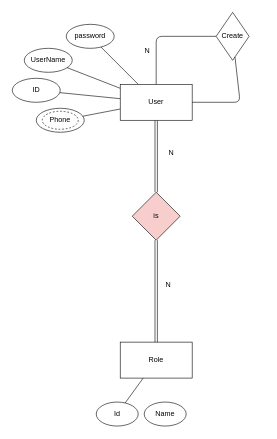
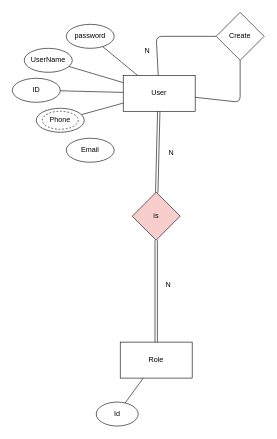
  <mxCell id="0" />
  <mxCell id="1" parent="0" />
  <mxCell id="2" style="edgeStyle=none;html=1;shape=link;" edge="1" parent="1" source="3" target="6"><mxGeometry relative="1" as="geometry"><mxPoint x="260" y="330" as="targetPoint" /></mxGeometry></mxCell>
- <mxCell id="3" value="User" style="rounded=0;whiteSpace=wrap;html=1;" vertex="1" parent="1"><mxGeometry x="200" y="140" width="120" height="60" as="geometry" /></mxCell>
+ <mxCell id="3" value="User" style="rounded=0;whiteSpace=wrap;html=1;" vertex="1" parent="1"><mxGeometry x="205" y="125" width="120" height="60" as="geometry" /></mxCell>
  <mxCell id="4" value="Role" style="whiteSpace=wrap;html=1;" vertex="1" parent="1"><mxGeometry x="200" y="570" width="120" height="60" as="geometry" /></mxCell>
  <mxCell id="5" style="edgeStyle=none;shape=link;html=1;" edge="1" parent="1" source="6" target="4"><mxGeometry relative="1" as="geometry" /></mxCell>
  <mxCell id="6" value="is" style="rhombus;whiteSpace=wrap;html=1;fillColor=#f8cecc;" vertex="1" parent="1"><mxGeometry x="220" y="320" width="80" height="80" as="geometry" /></mxCell>
  <mxCell id="7" value="N" style="text;html=1;align=center;verticalAlign=middle;resizable=0;points=[];autosize=1;strokeColor=none;fillColor=none;" vertex="1" parent="1"><mxGeometry x="270" y="240" width="30" height="30" as="geometry" /></mxCell>
  <mxCell id="8" value="N" style="text;html=1;align=center;verticalAlign=middle;resizable=0;points=[];autosize=1;strokeColor=none;fillColor=none;" vertex="1" parent="1"><mxGeometry x="265" y="460" width="30" height="30" as="geometry" /></mxCell>
- <mxCell id="9" value="Create" style="rhombus;whiteSpace=wrap;html=1;" vertex="1" parent="1"><mxGeometry x="360" y="20" width="55" height="80" as="geometry" /></mxCell>
+ <mxCell id="9" value="Create" style="rhombus;whiteSpace=wrap;html=1;" vertex="1" parent="1"><mxGeometry x="360" y="20" width="80" height="80" as="geometry" /></mxCell>
  <mxCell id="10" value="" style="endArrow=none;html=1;" edge="1" parent="1" source="3" target="9"><mxGeometry width="50" height="50" relative="1" as="geometry"><mxPoint x="220" y="90" as="sourcePoint" /><mxPoint x="270" y="40" as="targetPoint" /><Array as="points"><mxPoint x="260" y="60" /></Array></mxGeometry></mxCell>
  <mxCell id="11" value="" style="endArrow=none;html=1;" edge="1" parent="1" source="3" target="9"><mxGeometry width="50" height="50" relative="1" as="geometry"><mxPoint x="270" y="150" as="sourcePoint" /><mxPoint x="370" y="70" as="targetPoint" /><Array as="points"><mxPoint x="400" y="170" /></Array></mxGeometry></mxCell>
  <mxCell id="12" value="N" style="text;html=1;align=center;verticalAlign=middle;resizable=0;points=[];autosize=1;strokeColor=none;fillColor=none;" vertex="1" parent="1"><mxGeometry x="230" y="70" width="30" height="30" as="geometry" /></mxCell>
  <mxCell id="13" value="ID" style="ellipse;whiteSpace=wrap;html=1;" vertex="1" parent="1"><mxGeometry x="20" y="130" width="80" height="40" as="geometry" /></mxCell>
  <mxCell id="14" value="UserName" style="ellipse;whiteSpace=wrap;html=1;" vertex="1" parent="1"><mxGeometry x="40" y="80" width="80" height="40" as="geometry" /></mxCell>
  <mxCell id="15" value="" style="ellipse;whiteSpace=wrap;html=1;" vertex="1" parent="1"><mxGeometry x="60" y="180" width="80" height="40" as="geometry" /></mxCell>
  <mxCell id="16" value="Phone" style="ellipse;whiteSpace=wrap;html=1;dashed=1;" vertex="1" parent="1"><mxGeometry x="70" y="185" width="60" height="30" as="geometry" /></mxCell>
  <mxCell id="17" value="" style="endArrow=none;html=1;" edge="1" parent="1" source="3" target="14"><mxGeometry width="50" height="50" relative="1" as="geometry"><mxPoint x="120" y="240" as="sourcePoint" /><mxPoint x="170" y="190" as="targetPoint" /></mxGeometry></mxCell>
  <mxCell id="18" value="" style="endArrow=none;html=1;" edge="1" parent="1" source="15" target="3"><mxGeometry width="50" height="50" relative="1" as="geometry"><mxPoint x="110" y="270" as="sourcePoint" /><mxPoint x="160" y="220" as="targetPoint" /></mxGeometry></mxCell>
  <mxCell id="19" value="" style="endArrow=none;html=1;" edge="1" parent="1" source="13" target="3"><mxGeometry width="50" height="50" relative="1" as="geometry"><mxPoint x="90" y="280" as="sourcePoint" /><mxPoint x="140" y="230" as="targetPoint" /></mxGeometry></mxCell>
  <mxCell id="20" value="password" style="ellipse;whiteSpace=wrap;html=1;" vertex="1" parent="1"><mxGeometry x="110" y="40" width="80" height="40" as="geometry" /></mxCell>
+ <mxCell id="21" value="Email" style="ellipse;whiteSpace=wrap;html=1;" vertex="1" parent="1"><mxGeometry x="110" y="230" width="80" height="40" as="geometry" /></mxCell>
  <mxCell id="22" value="" style="endArrow=none;html=1;" edge="1" parent="1" source="3" target="20"><mxGeometry width="50" height="50" relative="1" as="geometry"><mxPoint x="50" y="90" as="sourcePoint" /><mxPoint x="100" y="40" as="targetPoint" /></mxGeometry></mxCell>
  <mxCell id="23" value="Id" style="ellipse;whiteSpace=wrap;html=1;" vertex="1" parent="1"><mxGeometry x="160" y="670" width="70" height="40" as="geometry" /></mxCell>
- <mxCell id="24" value="Name" style="ellipse;whiteSpace=wrap;html=1;" vertex="1" parent="1"><mxGeometry x="240" y="670" width="70" height="40" as="geometry" /></mxCell>
  <mxCell id="25" value="" style="endArrow=none;html=1;" edge="1" parent="1" source="23" target="4"><mxGeometry width="50" height="50" relative="1" as="geometry"><mxPoint x="80" y="780" as="sourcePoint" /><mxPoint x="130" y="730" as="targetPoint" /></mxGeometry></mxCell>
